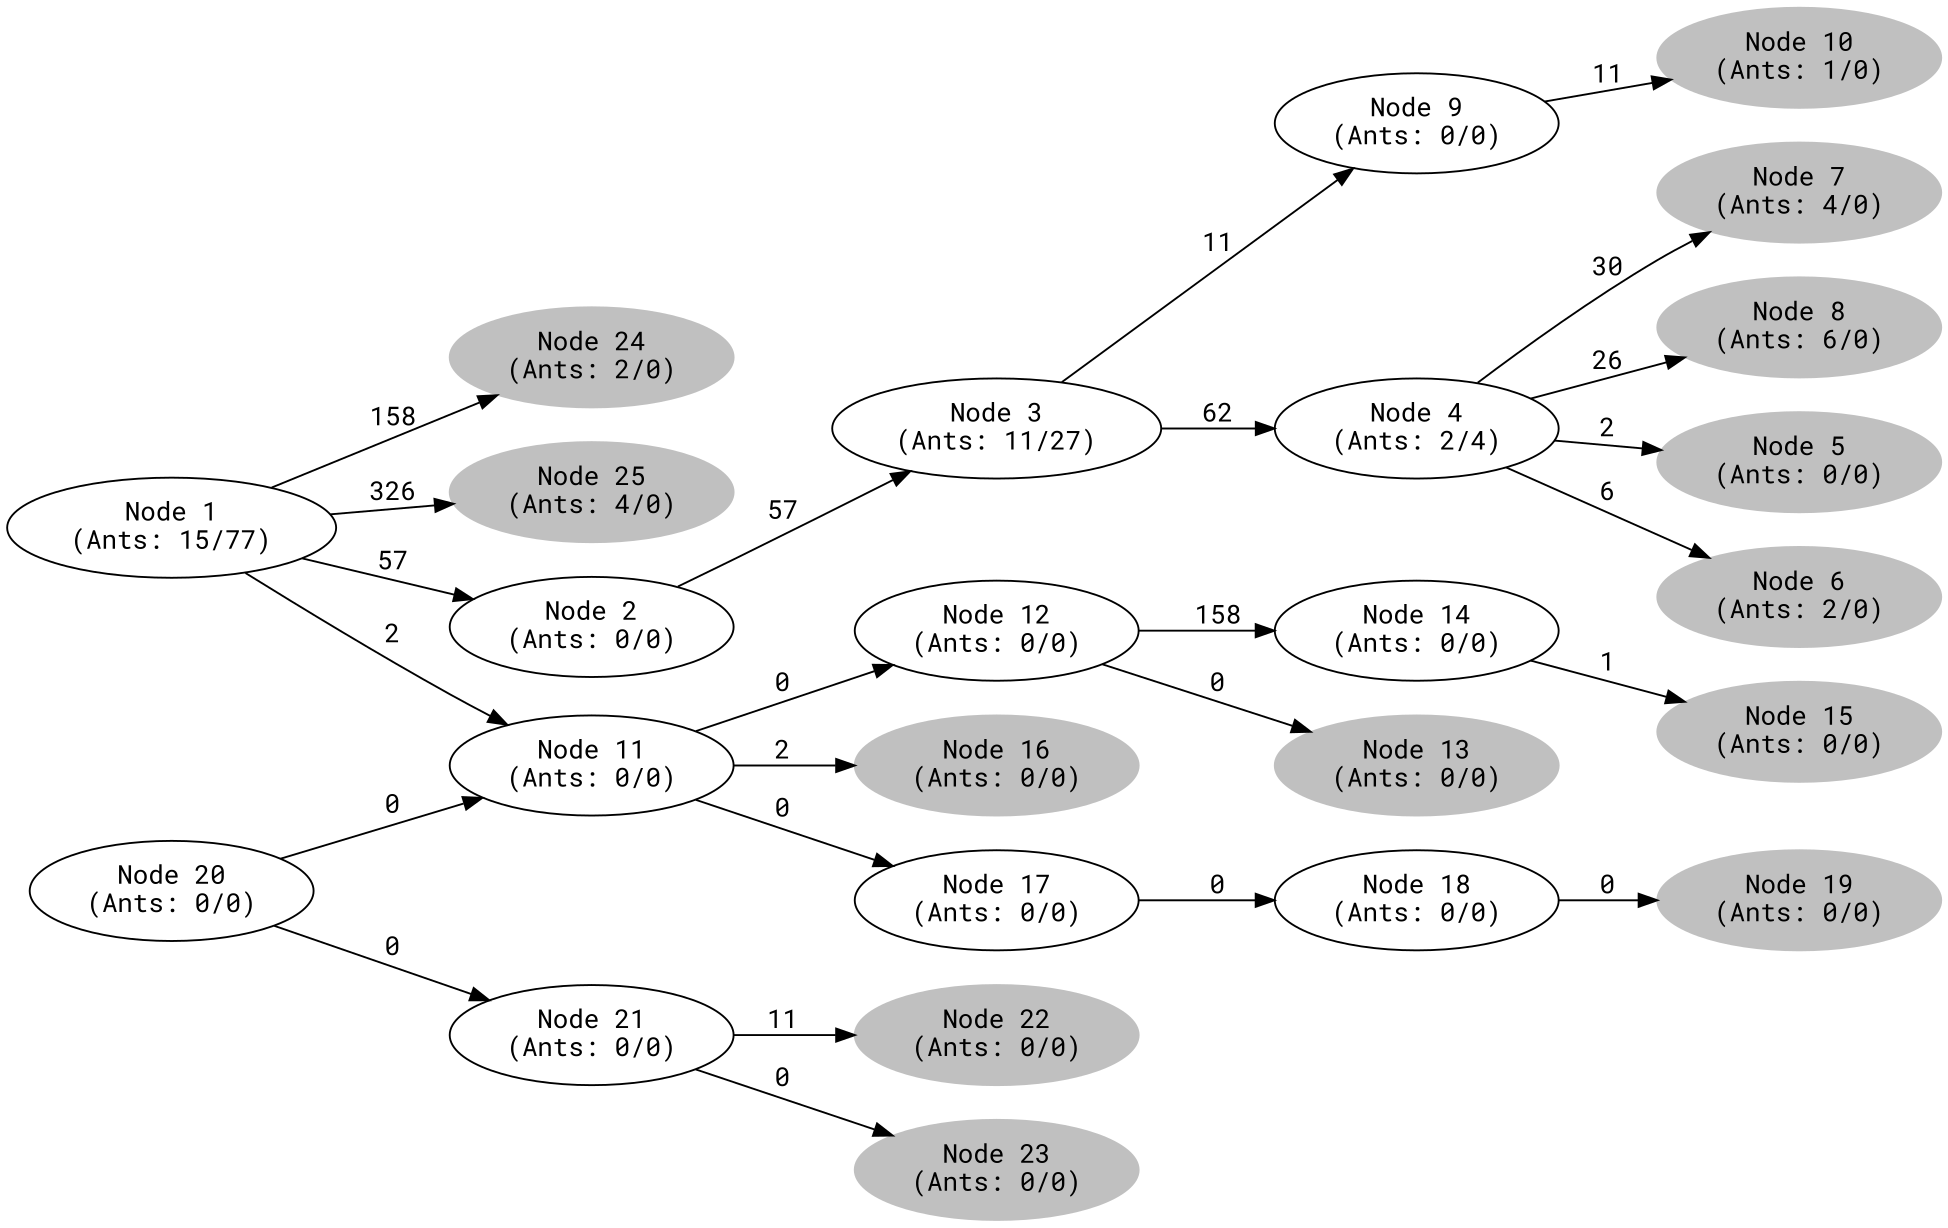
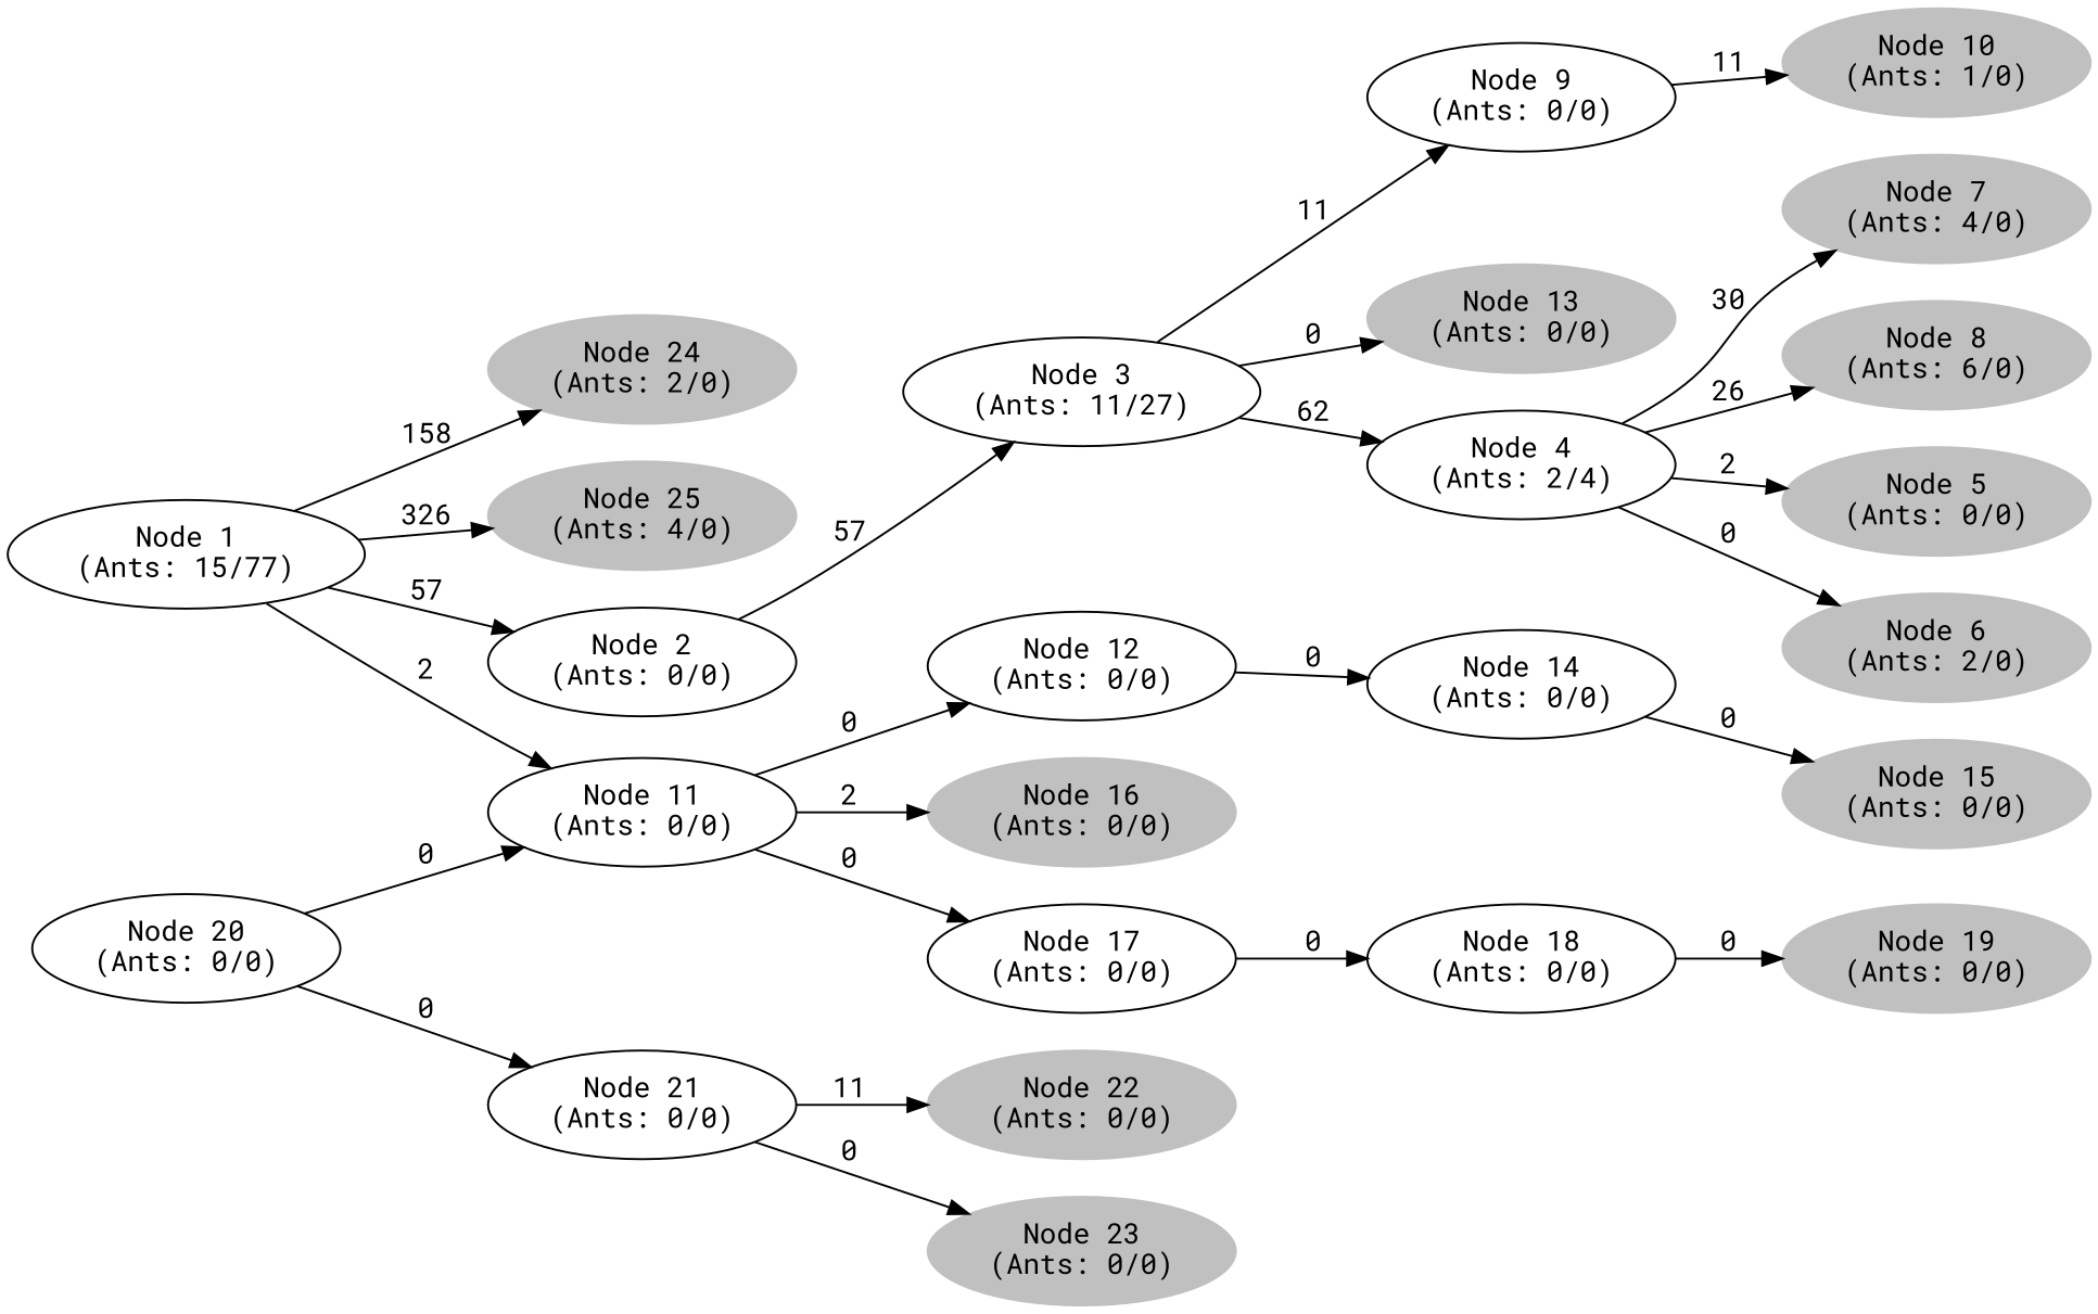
  digraph {
    fontname="Roboto Mono"
    rankdir=LR
    node [fontname="Roboto Mono" color=gray style=filled]
    edge [fontname="Roboto Mono"]
    "Node 1\n(Ants: 15/77)" [color="" style=""]
    "Node 2\n(Ants: 0/0)" [color="" style=""]
    "Node 11\n(Ants: 0/0)" [color="" style=""]
    "Node 24\n(Ants: 2/0)"
    "Node 25\n(Ants: 4/0)"
    "Node 3\n(Ants: 11/27)" [color="" style=""]
    "Node 12\n(Ants: 0/0)" [color="" style=""]
    "Node 16\n(Ants: 0/0)"
    "Node 17\n(Ants: 0/0)" [color="" style=""]
    "Node 4\n(Ants: 2/4)" [color="" style=""]
    "Node 9\n(Ants: 0/0)" [color="" style=""]
    "Node 5\n(Ants: 0/0)"
    "Node 6\n(Ants: 2/0)"
    "Node 7\n(Ants: 4/0)"
    "Node 8\n(Ants: 6/0)"
    "Node 10\n(Ants: 1/0)"
    "Node 13\n(Ants: 0/0)"
    "Node 14\n(Ants: 0/0)" [color="" style=""]
    "Node 18\n(Ants: 0/0)" [color="" style=""]
    "Node 20\n(Ants: 0/0)" [color="" style=""]
    "Node 21\n(Ants: 0/0)" [color="" style=""]
    "Node 15\n(Ants: 0/0)"
    "Node 19\n(Ants: 0/0)"
    "Node 22\n(Ants: 0/0)"
    "Node 23\n(Ants: 0/0)"
    "Node 1\n(Ants: 15/77)" -> "Node 2\n(Ants: 0/0)" [label=57]
    "Node 1\n(Ants: 15/77)" -> "Node 11\n(Ants: 0/0)" [label=2]
    "Node 1\n(Ants: 15/77)" -> "Node 24\n(Ants: 2/0)" [label=158]
    "Node 1\n(Ants: 15/77)" -> "Node 25\n(Ants: 4/0)" [label=326]
    "Node 2\n(Ants: 0/0)" -> "Node 3\n(Ants: 11/27)" [label=57]
    "Node 11\n(Ants: 0/0)" -> "Node 12\n(Ants: 0/0)" [label=0]
    "Node 11\n(Ants: 0/0)" -> "Node 16\n(Ants: 0/0)" [label=2]
    "Node 11\n(Ants: 0/0)" -> "Node 17\n(Ants: 0/0)" [label=0]
    "Node 3\n(Ants: 11/27)" -> "Node 4\n(Ants: 2/4)" [label=62]
    "Node 3\n(Ants: 11/27)" -> "Node 9\n(Ants: 0/0)" [label=11]
-   "Node 12\n(Ants: 0/0)" -> "Node 13\n(Ants: 0/0)" [label=0]
-   "Node 12\n(Ants: 0/0)" -> "Node 14\n(Ants: 0/0)" [label=158]
+   "Node 3\n(Ants: 11/27)" -> "Node 13\n(Ants: 0/0)" [label=0]
+   "Node 12\n(Ants: 0/0)" -> "Node 14\n(Ants: 0/0)" [label=0]
    "Node 17\n(Ants: 0/0)" -> "Node 18\n(Ants: 0/0)" [label=0]
    "Node 4\n(Ants: 2/4)" -> "Node 5\n(Ants: 0/0)" [label=2]
-   "Node 4\n(Ants: 2/4)" -> "Node 6\n(Ants: 2/0)" [label=6]
+   "Node 4\n(Ants: 2/4)" -> "Node 6\n(Ants: 2/0)" [label=0]
    "Node 4\n(Ants: 2/4)" -> "Node 7\n(Ants: 4/0)" [label=30]
    "Node 4\n(Ants: 2/4)" -> "Node 8\n(Ants: 6/0)" [label=26]
    "Node 9\n(Ants: 0/0)" -> "Node 10\n(Ants: 1/0)" [label=11]
-   "Node 14\n(Ants: 0/0)" -> "Node 15\n(Ants: 0/0)" [label=1]
+   "Node 14\n(Ants: 0/0)" -> "Node 15\n(Ants: 0/0)" [label=0]
    "Node 18\n(Ants: 0/0)" -> "Node 19\n(Ants: 0/0)" [label=0]
    "Node 20\n(Ants: 0/0)" -> "Node 11\n(Ants: 0/0)" [label=0]
    "Node 20\n(Ants: 0/0)" -> "Node 21\n(Ants: 0/0)" [label=0]
    "Node 21\n(Ants: 0/0)" -> "Node 22\n(Ants: 0/0)" [label=11]
    "Node 21\n(Ants: 0/0)" -> "Node 23\n(Ants: 0/0)" [label=0]
  }
